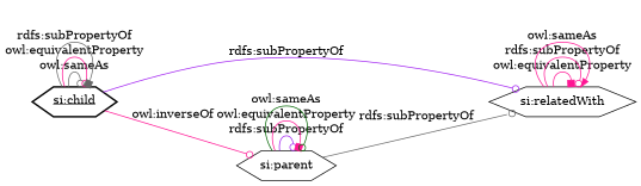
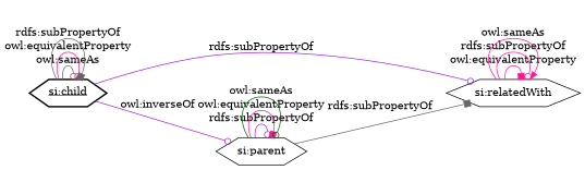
  digraph {
    rankdir=LR
    node [shape=hexagon]
    edge [arrowhead=odot arrowtail=normal color=deeppink]
    n1 [label=<<U>si:child</U>> style=bold]
    n2 [label="si:relatedWith"]
    n3 [label="si:parent"]
    n1 -> n1 [color=gray40 label="owl:sameAs"]
    n1 -> n1 [label="owl:equivalentProperty"]
    n1 -> n1 [arrowhead=box color=gray40 label="rdfs:subPropertyOf"]
    n1 -> n2 [color=purple label="rdfs:subPropertyOf"]
-   n1 -> n3 [label="owl:inverseOf"]
+   n1 -> n3 [color=purple label="owl:inverseOf"]
    n2 -> n2 [arrowhead=box label="owl:equivalentProperty"]
    n2 -> n2 [label="rdfs:subPropertyOf"]
    n2 -> n2 [arrowhead=normal label="owl:sameAs"]
-   n3 -> n2 [color=gray40 label="rdfs:subPropertyOf"]
+   n3 -> n2 [arrowhead=box color=gray40 label="rdfs:subPropertyOf"]
    n3 -> n3 [color=purple label="rdfs:subPropertyOf"]
    n3 -> n3 [arrowhead=box label="owl:equivalentProperty"]
    n3 -> n3 [color=darkgreen label="owl:sameAs"]
  }
